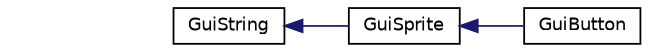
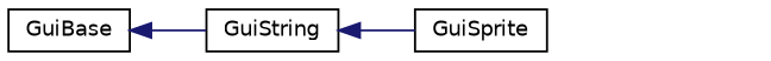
  digraph {
    rankdir=LR
    node [color=black fillcolor=white fontname=Helvetica fontsize=10 shape=record style=filled]
    edge [color=midnightblue dir=back fontname=Helvetica fontsize=10 labelfontname=Helvetica labelfontsize=10 style=solid]
+   n1 [height=0.2 label=GuiBase width=0.4]
    n2 [height=0.2 label=GuiString width=0.4]
    n3 [height=0.2 label=GuiSprite width=0.4]
-   n4 [height=0.2 label=GuiButton width=0.4]
+   n1 -> n2
    n2 -> n3
-   n3 -> n4
  }
